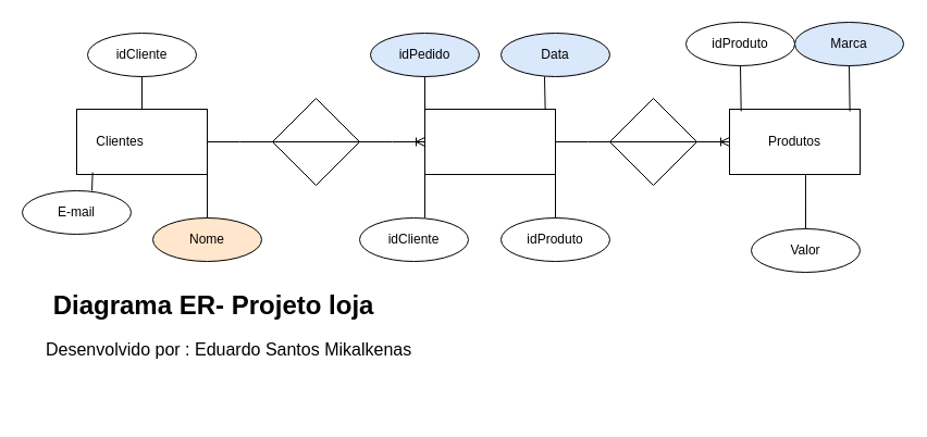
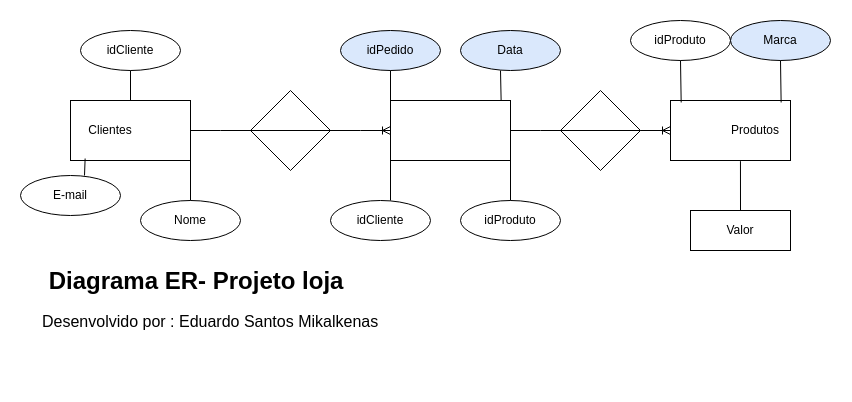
  <mxCell id="0" />
  <mxCell id="1" parent="0" />
  <mxCell id="2" value="" style="rounded=0;whiteSpace=wrap;html=1;" vertex="1" parent="1"><mxGeometry x="70" y="100" width="120" height="60" as="geometry" /></mxCell>
  <mxCell id="3" value="" style="rounded=0;whiteSpace=wrap;html=1;" vertex="1" parent="1"><mxGeometry x="390" y="100" width="120" height="60" as="geometry" /></mxCell>
  <mxCell id="4" value="" style="rounded=0;whiteSpace=wrap;html=1;" vertex="1" parent="1"><mxGeometry x="670" y="100" width="120" height="60" as="geometry" /></mxCell>
  <mxCell id="5" value="" style="rhombus;whiteSpace=wrap;html=1;" vertex="1" parent="1"><mxGeometry x="250" y="90" width="80" height="80" as="geometry" /></mxCell>
  <mxCell id="6" value="" style="rhombus;whiteSpace=wrap;html=1;" vertex="1" parent="1"><mxGeometry x="560" y="90" width="80" height="80" as="geometry" /></mxCell>
  <mxCell id="7" value="Clientes" style="text;html=1;align=center;verticalAlign=middle;whiteSpace=wrap;rounded=0;" vertex="1" parent="1"><mxGeometry x="80" y="115" width="60" height="30" as="geometry" /></mxCell>
- <mxCell id="8" value="Produtos" style="text;html=1;align=center;verticalAlign=middle;whiteSpace=wrap;rounded=0;" vertex="1" parent="1"><mxGeometry x="700" y="115" width="60" height="30" as="geometry" /></mxCell>
+ <mxCell id="8" value="Produtos" style="text;html=1;align=center;verticalAlign=middle;whiteSpace=wrap;rounded=0;" vertex="1" parent="1"><mxGeometry x="725" y="115" width="60" height="30" as="geometry" /></mxCell>
  <mxCell id="9" value="idCliente" style="ellipse;whiteSpace=wrap;html=1;align=center;" vertex="1" parent="1"><mxGeometry x="80" y="30" width="100" height="40" as="geometry" /></mxCell>
- <mxCell id="10" value="Nome" style="ellipse;whiteSpace=wrap;html=1;align=center;fillColor=#ffe6cc;" vertex="1" parent="1"><mxGeometry x="140" y="200" width="100" height="40" as="geometry" /></mxCell>
+ <mxCell id="10" value="Nome" style="ellipse;whiteSpace=wrap;html=1;align=center;" vertex="1" parent="1"><mxGeometry x="140" y="200" width="100" height="40" as="geometry" /></mxCell>
  <mxCell id="11" value="E-mail" style="ellipse;whiteSpace=wrap;html=1;align=center;" vertex="1" parent="1"><mxGeometry x="20" y="175" width="100" height="40" as="geometry" /></mxCell>
  <mxCell id="12" value="" style="endArrow=none;html=1;rounded=0;entryX=1;entryY=1;entryDx=0;entryDy=0;" edge="1" parent="1" target="2"><mxGeometry relative="1" as="geometry"><mxPoint x="190" y="200" as="sourcePoint" /><mxPoint x="330" y="179" as="targetPoint" /></mxGeometry></mxCell>
  <mxCell id="13" value="" style="endArrow=none;html=1;rounded=0;exitX=0.64;exitY=0;exitDx=0;exitDy=0;exitPerimeter=0;entryX=0.122;entryY=0.967;entryDx=0;entryDy=0;entryPerimeter=0;" edge="1" parent="1" source="11" target="2"><mxGeometry relative="1" as="geometry"><mxPoint x="90" y="190" as="sourcePoint" /><mxPoint x="250" y="190" as="targetPoint" /></mxGeometry></mxCell>
  <mxCell id="14" value="" style="endArrow=none;html=1;rounded=0;exitX=0.5;exitY=1;exitDx=0;exitDy=0;entryX=0.5;entryY=0;entryDx=0;entryDy=0;" edge="1" parent="1" source="9" target="2"><mxGeometry relative="1" as="geometry"><mxPoint x="130" y="89" as="sourcePoint" /><mxPoint x="290" y="89" as="targetPoint" /></mxGeometry></mxCell>
  <mxCell id="15" value="" style="edgeStyle=entityRelationEdgeStyle;fontSize=12;html=1;endArrow=ERoneToMany;rounded=0;exitX=1;exitY=0.5;exitDx=0;exitDy=0;entryX=0;entryY=0.5;entryDx=0;entryDy=0;" edge="1" parent="1" source="2" target="3"><mxGeometry width="100" height="100" relative="1" as="geometry"><mxPoint x="370" y="200" as="sourcePoint" /><mxPoint x="470" y="100" as="targetPoint" /></mxGeometry></mxCell>
  <mxCell id="16" value="idCliente" style="ellipse;whiteSpace=wrap;html=1;align=center;" vertex="1" parent="1"><mxGeometry x="330" y="200" width="100" height="40" as="geometry" /></mxCell>
  <mxCell id="17" value="idProduto" style="ellipse;whiteSpace=wrap;html=1;align=center;" vertex="1" parent="1"><mxGeometry x="460" y="200" width="100" height="40" as="geometry" /></mxCell>
  <mxCell id="18" value="idPedido" style="ellipse;whiteSpace=wrap;html=1;align=center;fillColor=#dae8fc;" vertex="1" parent="1"><mxGeometry x="340" y="30" width="100" height="40" as="geometry" /></mxCell>
  <mxCell id="19" value="Data" style="ellipse;whiteSpace=wrap;html=1;align=center;fillColor=#dae8fc;" vertex="1" parent="1"><mxGeometry x="460" y="30" width="100" height="40" as="geometry" /></mxCell>
  <mxCell id="20" value="" style="endArrow=none;html=1;rounded=0;exitX=0.5;exitY=1;exitDx=0;exitDy=0;entryX=0;entryY=0;entryDx=0;entryDy=0;" edge="1" parent="1" source="18" target="3"><mxGeometry relative="1" as="geometry"><mxPoint x="340" y="150" as="sourcePoint" /><mxPoint x="500" y="150" as="targetPoint" /></mxGeometry></mxCell>
  <mxCell id="21" value="" style="endArrow=none;html=1;rounded=0;exitX=0.922;exitY=0;exitDx=0;exitDy=0;exitPerimeter=0;" edge="1" parent="1" source="3"><mxGeometry relative="1" as="geometry"><mxPoint x="498" y="100" as="sourcePoint" /><mxPoint x="500" y="70" as="targetPoint" /></mxGeometry></mxCell>
  <mxCell id="22" value="" style="endArrow=none;html=1;rounded=0;entryX=0;entryY=1;entryDx=0;entryDy=0;" edge="1" parent="1" target="3"><mxGeometry relative="1" as="geometry"><mxPoint x="390" y="200" as="sourcePoint" /><mxPoint x="396" y="170" as="targetPoint" /></mxGeometry></mxCell>
  <mxCell id="23" value="" style="endArrow=none;html=1;rounded=0;entryX=0.5;entryY=0;entryDx=0;entryDy=0;exitX=1;exitY=1;exitDx=0;exitDy=0;" edge="1" parent="1" source="3" target="17"><mxGeometry relative="1" as="geometry"><mxPoint x="340" y="150" as="sourcePoint" /><mxPoint x="500" y="150" as="targetPoint" /></mxGeometry></mxCell>
  <mxCell id="24" value="idProduto" style="ellipse;whiteSpace=wrap;html=1;align=center;" vertex="1" parent="1"><mxGeometry x="630" y="20" width="100" height="40" as="geometry" /></mxCell>
  <mxCell id="25" value="" style="endArrow=none;html=1;rounded=0;entryX=0.089;entryY=0.033;entryDx=0;entryDy=0;entryPerimeter=0;exitX=0.5;exitY=1;exitDx=0;exitDy=0;" edge="1" parent="1" source="24" target="4"><mxGeometry relative="1" as="geometry"><mxPoint x="340" y="150" as="sourcePoint" /><mxPoint x="500" y="150" as="targetPoint" /></mxGeometry></mxCell>
  <mxCell id="26" value="Marca" style="ellipse;whiteSpace=wrap;html=1;align=center;fillColor=#dae8fc;" vertex="1" parent="1"><mxGeometry x="730" y="20" width="100" height="40" as="geometry" /></mxCell>
  <mxCell id="27" value="" style="endArrow=none;html=1;rounded=0;entryX=0.5;entryY=1;entryDx=0;entryDy=0;exitX=0.922;exitY=0.033;exitDx=0;exitDy=0;exitPerimeter=0;" edge="1" parent="1" source="4" target="26"><mxGeometry relative="1" as="geometry"><mxPoint x="340" y="150" as="sourcePoint" /><mxPoint x="500" y="150" as="targetPoint" /></mxGeometry></mxCell>
- <mxCell id="28" value="Valor" style="ellipse;whiteSpace=wrap;html=1;align=center;" vertex="1" parent="1"><mxGeometry x="690" y="210" width="100" height="40" as="geometry" /></mxCell>
+ <mxCell id="28" value="Valor" style="whiteSpace=wrap;html=1;align=center;rounded=0;" vertex="1" parent="1"><mxGeometry x="690" y="210" width="100" height="40" as="geometry" /></mxCell>
  <mxCell id="29" value="" style="endArrow=none;html=1;rounded=0;entryX=0.5;entryY=0;entryDx=0;entryDy=0;exitX=0.583;exitY=1.011;exitDx=0;exitDy=0;exitPerimeter=0;" edge="1" parent="1" source="4" target="28"><mxGeometry relative="1" as="geometry"><mxPoint x="340" y="150" as="sourcePoint" /><mxPoint x="500" y="150" as="targetPoint" /></mxGeometry></mxCell>
  <mxCell id="30" value="" style="edgeStyle=entityRelationEdgeStyle;fontSize=12;html=1;endArrow=ERoneToMany;rounded=0;entryX=0;entryY=0.5;entryDx=0;entryDy=0;exitX=1;exitY=0.5;exitDx=0;exitDy=0;" edge="1" parent="1" source="3" target="4"><mxGeometry width="100" height="100" relative="1" as="geometry"><mxPoint x="370" y="200" as="sourcePoint" /><mxPoint x="470" y="100" as="targetPoint" /></mxGeometry></mxCell>
  <mxCell id="31" value="&lt;h1 style=&quot;margin-top: 0px;&quot;&gt;&amp;nbsp;Diagrama ER- Projeto loja&amp;nbsp;&lt;/h1&gt;&lt;div&gt;&lt;font size=&quot;3&quot;&gt;Desenvolvido por : Eduardo Santos Mikalkenas&lt;/font&gt;&lt;/div&gt;" style="text;html=1;whiteSpace=wrap;overflow=hidden;rounded=0;" vertex="1" parent="1"><mxGeometry x="40" y="260" width="390" height="120" as="geometry" /></mxCell>
